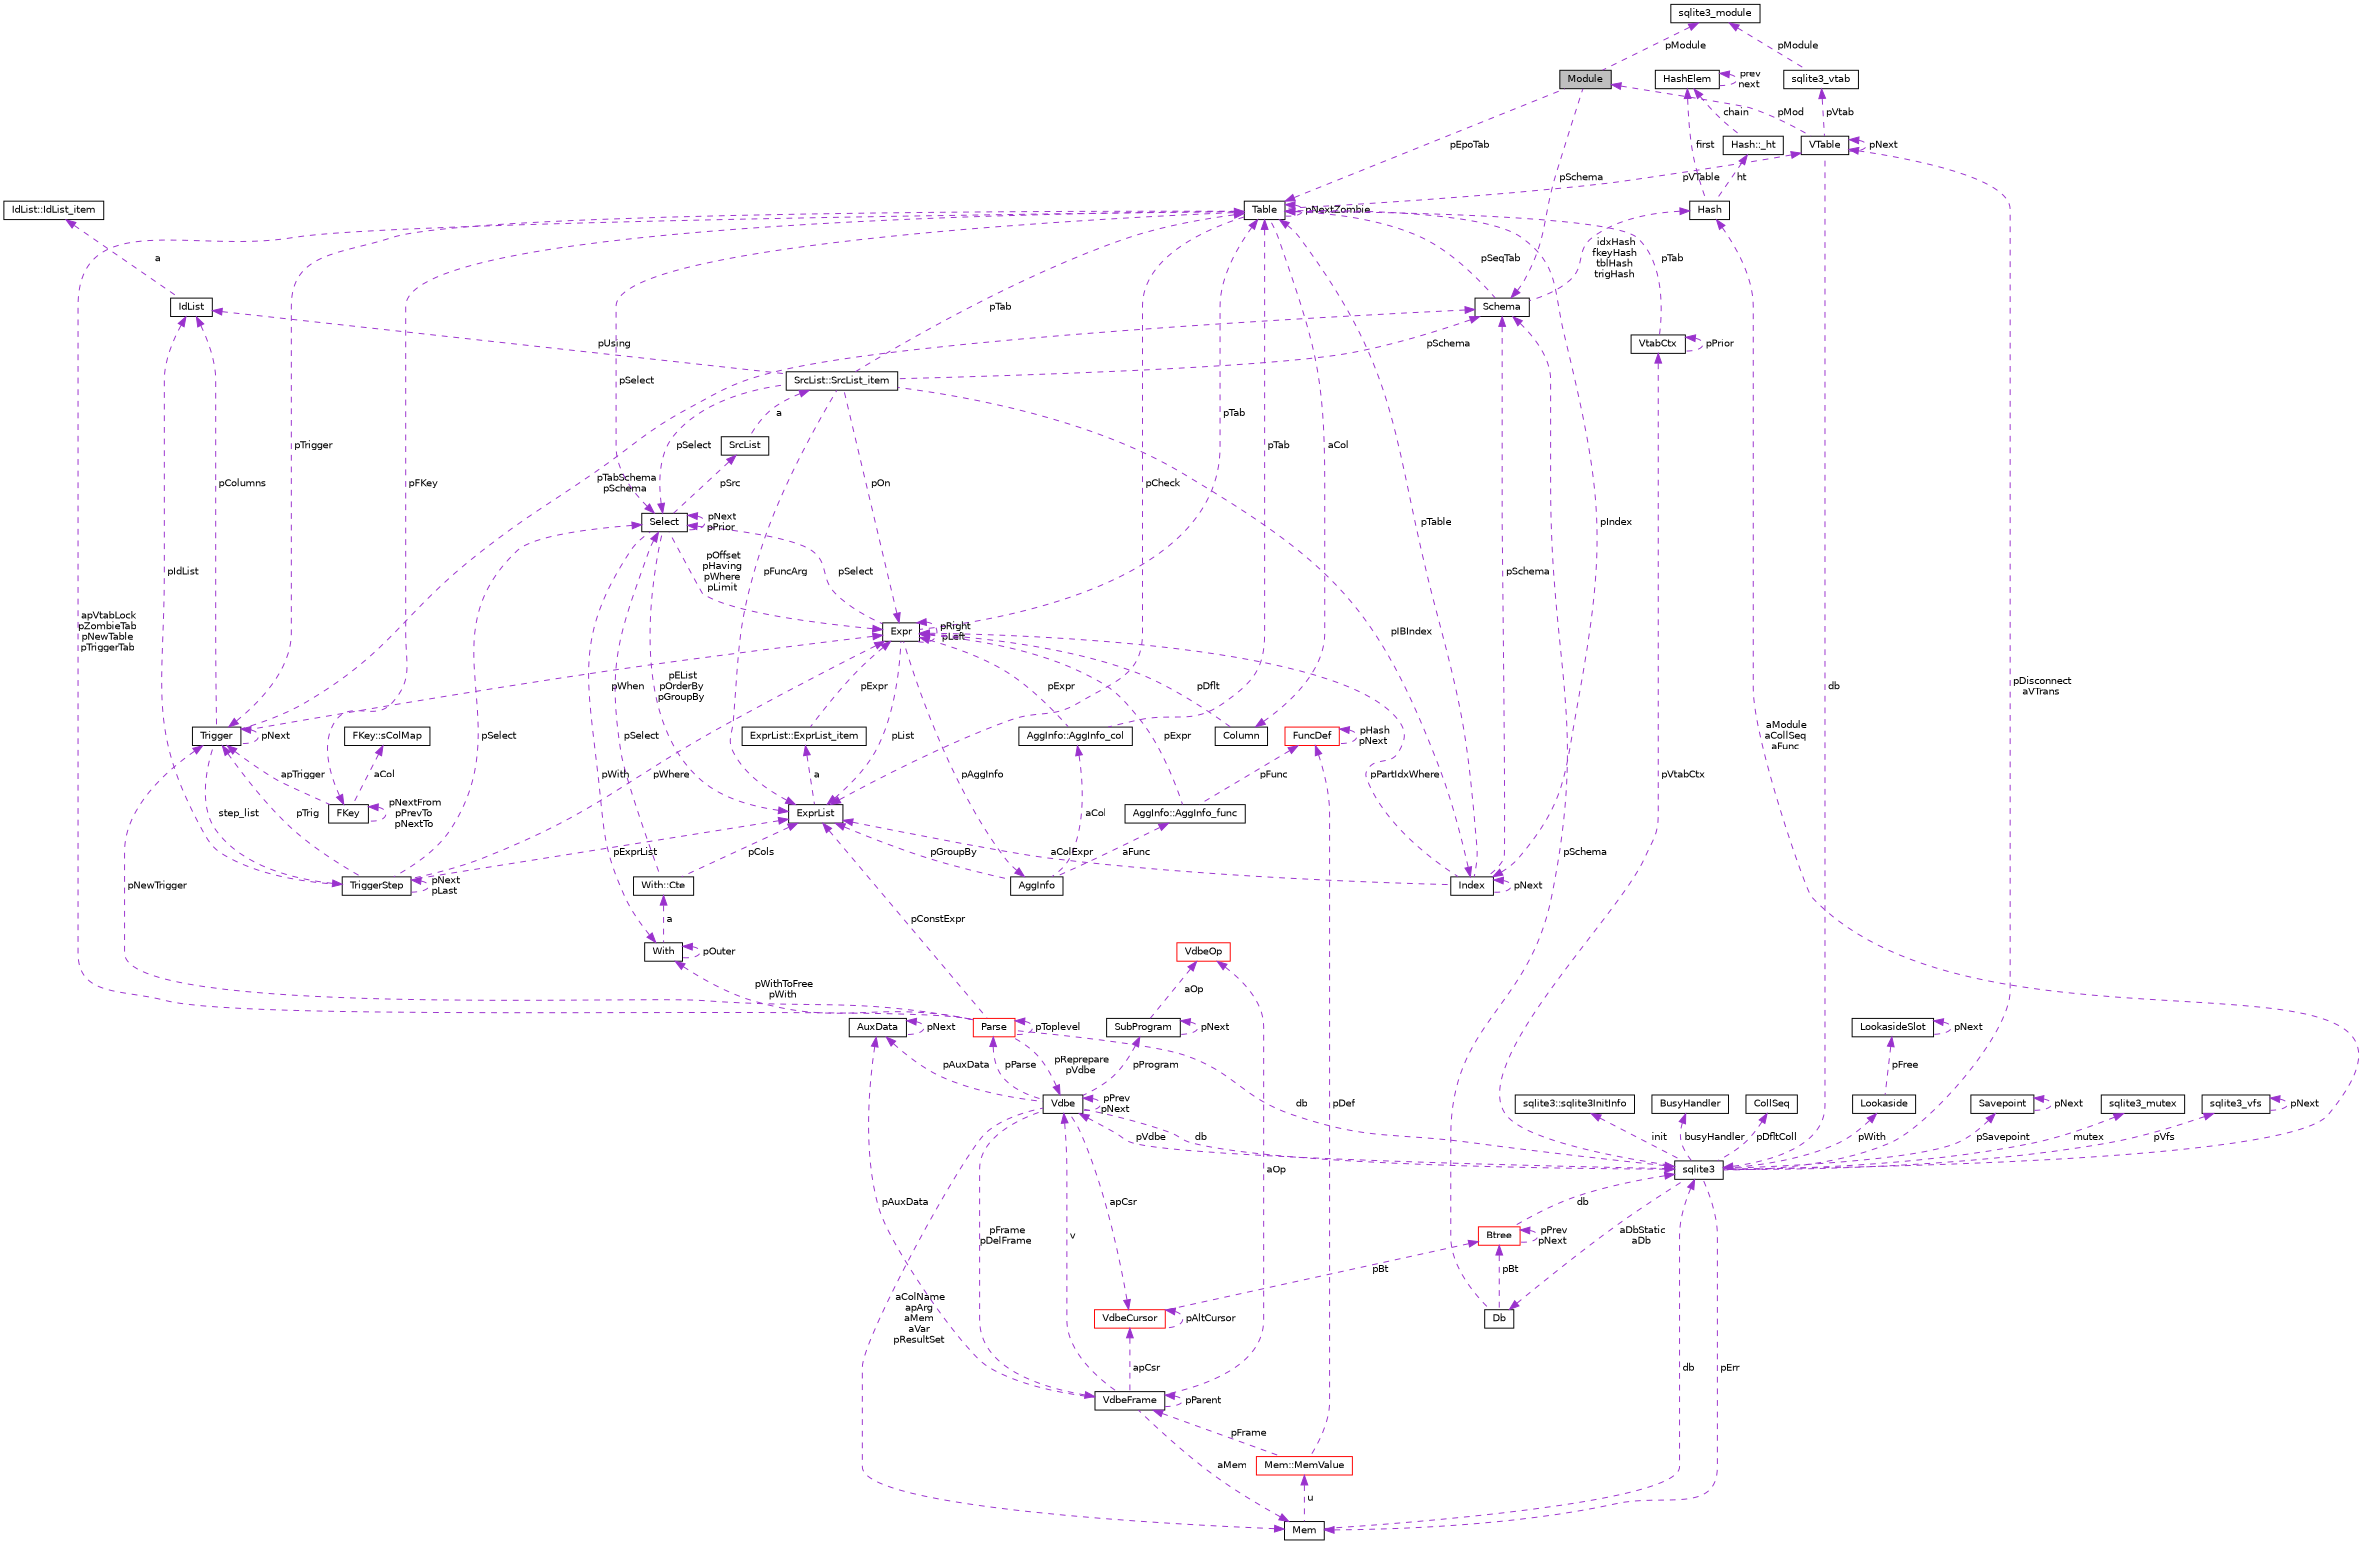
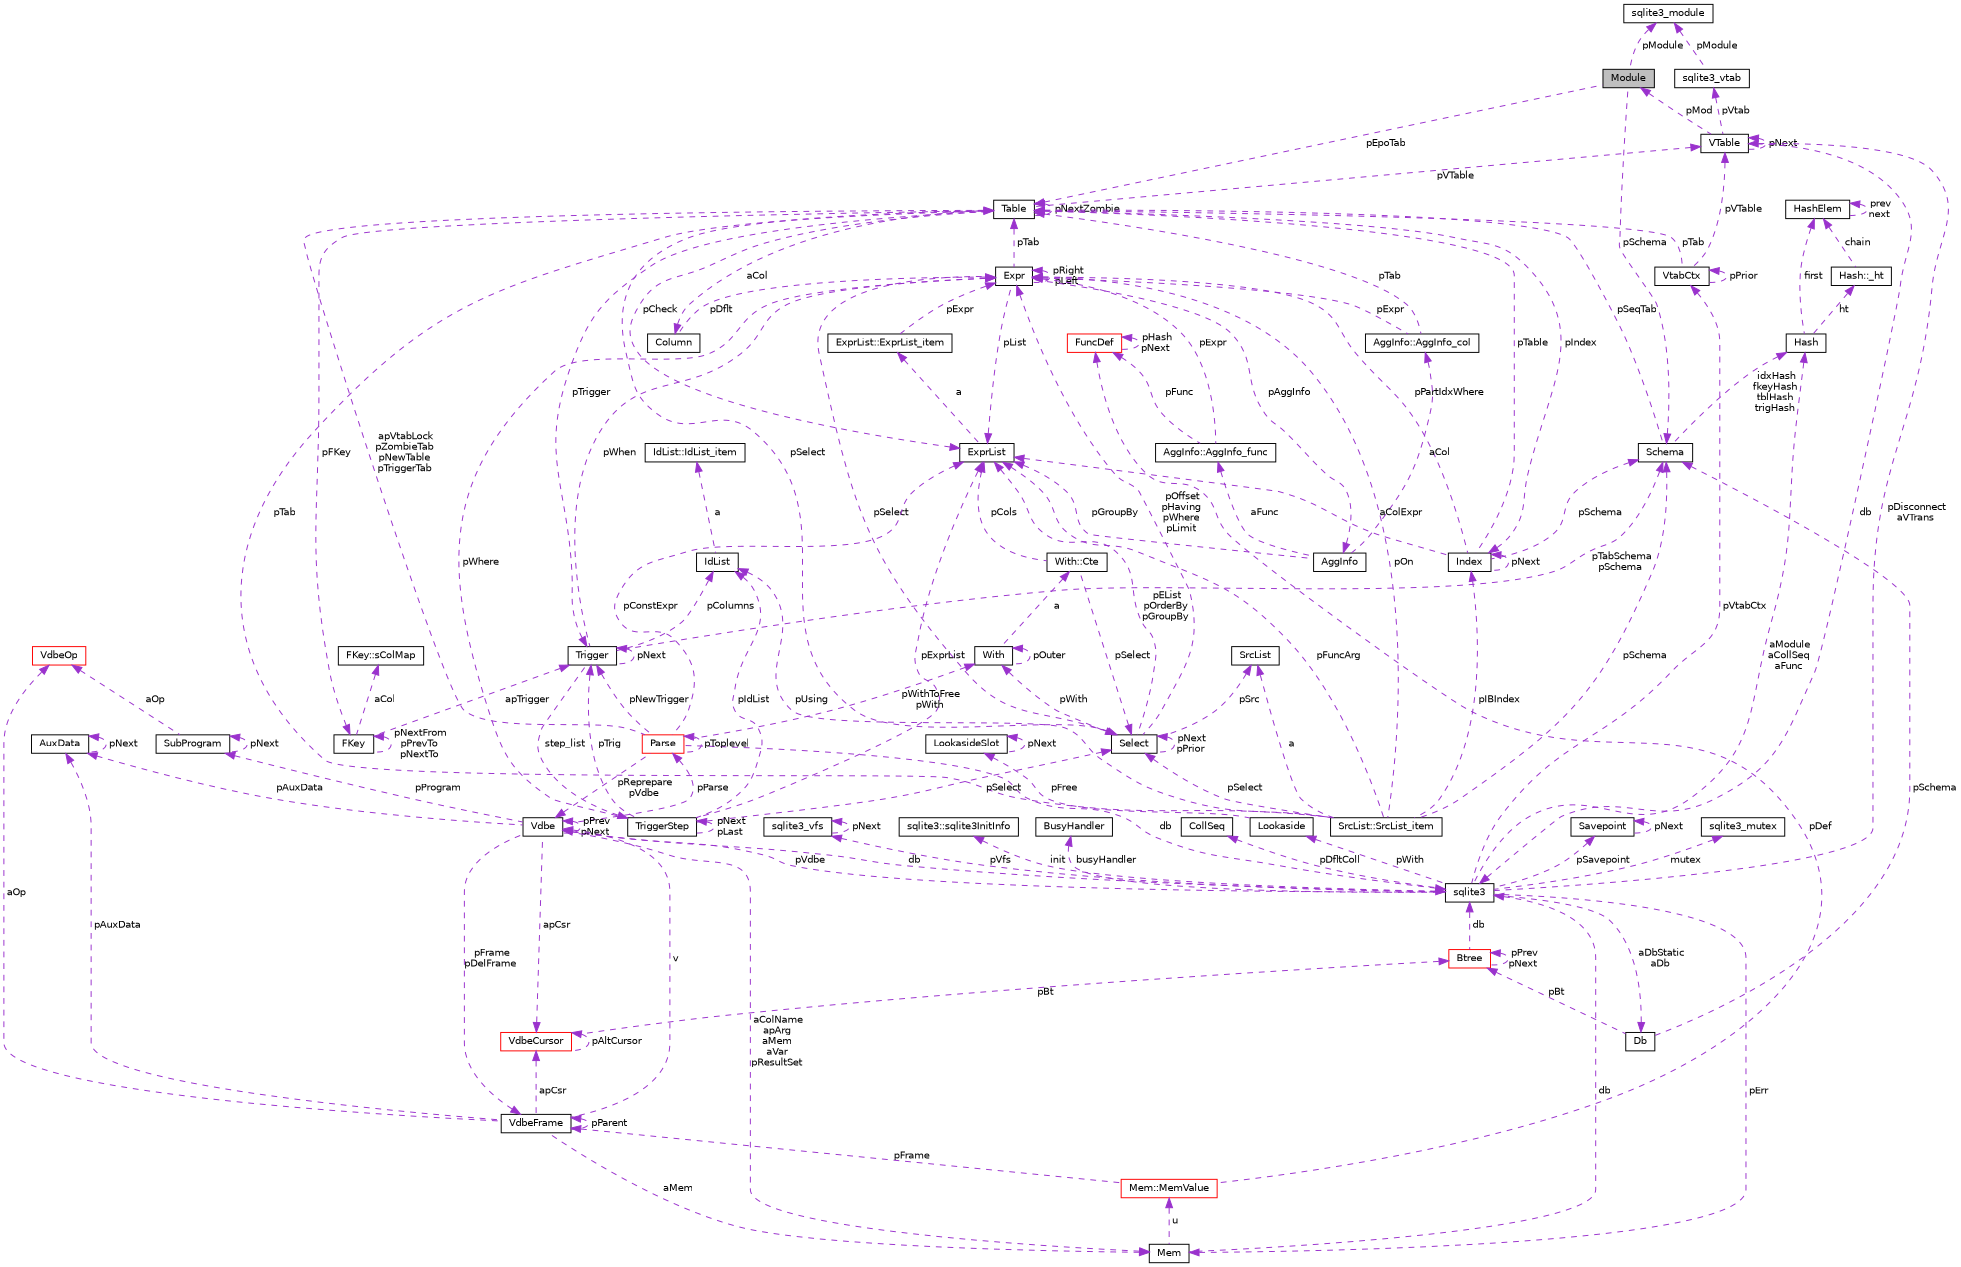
  digraph {
    rankdir=TB
    node [color=black fillcolor=white fontname=Helvetica fontsize=10 shape=record style=filled]
    edge [color=darkorchid3 dir=back fontname=Helvetica fontsize=10 labelfontname=Helvetica labelfontsize=10 style=dashed]
    n1 [fillcolor=grey75 fontcolor=black height=0.2 label=Module width=0.4]
    n2 [height=0.2 label=VTable width=0.4]
    n3 [height=0.2 label=Table width=0.4]
    n4 [height=0.2 label=VtabCtx width=0.4]
    n5 [height=0.2 label=sqlite3 width=0.4]
    n6 [height=0.2 label=sqlite3_module width=0.4]
    n7 [height=0.2 label=sqlite3_vtab width=0.4]
    n8 [height=0.2 label=Schema width=0.4]
    n9 [height=0.2 label=Expr width=0.4]
    n10 [height=0.2 label="AggInfo::AggInfo_col" width=0.4]
    n11 [height=0.2 label="SrcList::SrcList_item" width=0.4]
    n12 [height=0.2 label=Index width=0.4]
    n13 [color=red height=0.2 label=Parse width=0.4]
    n14 [height=0.2 label=Trigger width=0.4]
    n15 [height=0.2 label=Db width=0.4]
    n16 [height=0.2 label=Column width=0.4]
    n17 [height=0.2 label="AggInfo::AggInfo_func" width=0.4]
    n18 [height=0.2 label="ExprList::ExprList_item" width=0.4]
    n19 [height=0.2 label=Select width=0.4]
    n20 [height=0.2 label=TriggerStep width=0.4]
    n21 [height=0.2 label=AggInfo width=0.4]
    n22 [height=0.2 label=SrcList width=0.4]
    n23 [height=0.2 label=FKey width=0.4]
    n24 [height=0.2 label=Vdbe width=0.4]
    n25 [height=0.2 label=Hash width=0.4]
    n26 [height=0.2 label=Mem width=0.4]
    n27 [color=red height=0.2 label=Btree width=0.4]
    n28 [height=0.2 label="Hash::_ht" width=0.4]
    n29 [height=0.2 label=HashElem width=0.4]
    n30 [height=0.2 label=ExprList width=0.4]
    n31 [height=0.2 label="With::Cte" width=0.4]
    n32 [color=red height=0.2 label=FuncDef width=0.4]
    n33 [color=red height=0.2 label="Mem::MemValue" width=0.4]
    n34 [height=0.2 label=With width=0.4]
    n35 [height=0.2 label=IdList width=0.4]
    n36 [height=0.2 label="IdList::IdList_item" width=0.4]
    n37 [height=0.2 label="FKey::sColMap" width=0.4]
    n38 [height=0.2 label=VdbeFrame width=0.4]
    n39 [color=red height=0.2 label=VdbeCursor width=0.4]
    n40 [height=0.2 label=AuxData width=0.4]
    n41 [height=0.2 label=SubProgram width=0.4]
    n42 [color=red height=0.2 label=VdbeOp width=0.4]
    n43 [height=0.2 label=Savepoint width=0.4]
    n44 [height=0.2 label=Lookaside width=0.4]
    n45 [height=0.2 label=LookasideSlot width=0.4]
    n46 [height=0.2 label=sqlite3_mutex width=0.4]
    n47 [height=0.2 label=sqlite3_vfs width=0.4]
    n48 [height=0.2 label="sqlite3::sqlite3InitInfo" width=0.4]
    n49 [height=0.2 label=BusyHandler width=0.4]
    n50 [height=0.2 label=CollSeq width=0.4]
    n1 -> n2 [label=" pMod"]
    n2 -> n2 [label=" pNext"]
    n2 -> n3 [label=" pVTable"]
+   n2 -> n4 [label=" pVTable"]
    n2 -> n5 [label=" pDisconnect\naVTrans"]
    n3 -> n1 [label=" pEpoTab"]
    n3 -> n3 [label=" pNextZombie"]
    n3 -> n4 [label=" pTab"]
    n3 -> n8 [label=" pSeqTab"]
    n3 -> n9 [label=" pTab"]
    n3 -> n10 [label=" pTab"]
    n3 -> n11 [label=" pTab"]
    n3 -> n12 [label=" pTable"]
    n3 -> n13 [label=" apVtabLock\npZombieTab\npNewTable\npTriggerTab"]
    n4 -> n4 [label=" pPrior"]
    n4 -> n5 [label=" pVtabCtx"]
    n5 -> n2 [label=" db"]
    n5 -> n13 [label=" db"]
    n5 -> n24 [label=" db"]
    n5 -> n26 [label=" db"]
    n5 -> n27 [label=" db"]
    n6 -> n1 [label=" pModule"]
    n6 -> n7 [label=" pModule"]
    n7 -> n2 [label=" pVtab"]
    n8 -> n1 [label=" pSchema"]
    n8 -> n11 [label=" pSchema"]
    n8 -> n12 [label=" pSchema"]
    n8 -> n14 [label=" pTabSchema\npSchema"]
    n8 -> n15 [label=" pSchema"]
    n9 -> n9 [label=" pRight\npLeft"]
    n9 -> n10 [label=" pExpr"]
    n9 -> n11 [label=" pOn"]
    n9 -> n12 [label=" pPartIdxWhere"]
    n9 -> n14 [label=" pWhen"]
    n9 -> n16 [label=" pDflt"]
    n9 -> n17 [label=" pExpr"]
    n9 -> n18 [label=" pExpr"]
    n9 -> n19 [label=" pOffset\npHaving\npWhere\npLimit"]
    n9 -> n20 [label=" pWhere"]
    n10 -> n21 [label=" aCol"]
-   n11 -> n22 [label=" a"]
+   n22 -> n11 [label=" a"]
    n12 -> n3 [label=" pIndex"]
    n12 -> n11 [label=" pIBIndex"]
    n12 -> n12 [label=" pNext"]
    n13 -> n13 [label=" pToplevel"]
    n13 -> n24 [label=" pParse"]
    n14 -> n3 [label=" pTrigger"]
    n14 -> n13 [label=" pNewTrigger"]
    n14 -> n14 [label=" pNext"]
    n14 -> n20 [label=" pTrig"]
    n14 -> n23 [label=" apTrigger"]
    n15 -> n5 [label=" aDbStatic\naDb"]
    n16 -> n3 [label=" aCol"]
    n17 -> n21 [label=" aFunc"]
    n18 -> n30 [label=" a"]
    n19 -> n3 [label=" pSelect"]
    n19 -> n9 [label=" pSelect"]
    n19 -> n11 [label=" pSelect"]
    n19 -> n19 [label=" pNext\npPrior"]
    n19 -> n20 [label=" pSelect"]
    n19 -> n31 [label=" pSelect"]
    n20 -> n14 [label=" step_list"]
    n20 -> n20 [label=" pNext\npLast"]
    n21 -> n9 [label=" pAggInfo"]
    n22 -> n19 [label=" pSrc"]
    n23 -> n3 [label=" pFKey"]
    n23 -> n23 [label=" pNextFrom\npPrevTo\npNextTo"]
    n24 -> n5 [label=" pVdbe"]
    n24 -> n13 [label=" pReprepare\npVdbe"]
    n24 -> n24 [label=" pPrev\npNext"]
    n24 -> n38 [label=" v"]
    n25 -> n5 [label=" aModule\naCollSeq\naFunc"]
    n25 -> n8 [label=" idxHash\nfkeyHash\ntblHash\ntrigHash"]
    n26 -> n5 [label=" pErr"]
    n26 -> n24 [label=" aColName\napArg\naMem\naVar\npResultSet"]
    n26 -> n38 [label=" aMem"]
    n27 -> n15 [label=" pBt"]
    n27 -> n27 [label=" pPrev\npNext"]
    n27 -> n39 [label=" pBt"]
    n28 -> n25 [label=" ht"]
    n29 -> n25 [label=" first"]
    n29 -> n28 [label=" chain"]
    n29 -> n29 [label=" prev\nnext"]
    n30 -> n3 [label=" pCheck"]
    n30 -> n9 [label=" pList"]
    n30 -> n11 [label=" pFuncArg"]
    n30 -> n12 [label=" aColExpr"]
    n30 -> n13 [label=" pConstExpr"]
    n30 -> n19 [label=" pEList\npOrderBy\npGroupBy"]
    n30 -> n20 [label=" pExprList"]
    n30 -> n21 [label=" pGroupBy"]
    n30 -> n31 [label=" pCols"]
    n31 -> n34 [label=" a"]
    n32 -> n17 [label=" pFunc"]
    n32 -> n32 [label=" pHash\npNext"]
    n32 -> n33 [label=" pDef"]
    n33 -> n26 [label=" u"]
    n34 -> n13 [label=" pWithToFree\npWith"]
    n34 -> n19 [label=" pWith"]
    n34 -> n34 [label=" pOuter"]
    n35 -> n11 [label=" pUsing"]
    n35 -> n14 [label=" pColumns"]
    n35 -> n20 [label=" pIdList"]
    n36 -> n35 [label=" a"]
    n37 -> n23 [label=" aCol"]
    n38 -> n24 [label=" pFrame\npDelFrame"]
    n38 -> n33 [label=" pFrame"]
    n38 -> n38 [label=" pParent"]
    n39 -> n24 [label=" apCsr"]
    n39 -> n38 [label=" apCsr"]
    n39 -> n39 [label=" pAltCursor"]
    n40 -> n24 [label=" pAuxData"]
    n40 -> n38 [label=" pAuxData"]
    n40 -> n40 [label=" pNext"]
    n41 -> n24 [label=" pProgram"]
    n41 -> n41 [label=" pNext"]
    n42 -> n38 [label=" aOp"]
    n42 -> n41 [label=" aOp"]
    n43 -> n5 [label=" pSavepoint"]
    n43 -> n43 [label=" pNext"]
    n44 -> n5 [label=" pWith"]
    n45 -> n44 [label=" pFree"]
    n45 -> n45 [label=" pNext"]
    n46 -> n5 [label=" mutex"]
    n47 -> n5 [label=" pVfs"]
    n47 -> n47 [label=" pNext"]
    n48 -> n5 [label=" init"]
    n49 -> n5 [label=" busyHandler"]
    n50 -> n5 [label=" pDfltColl"]
  }
